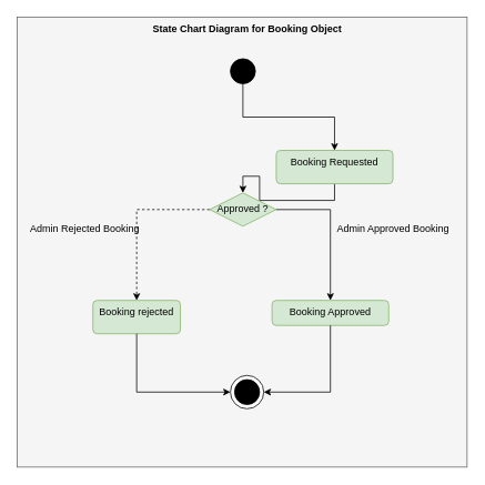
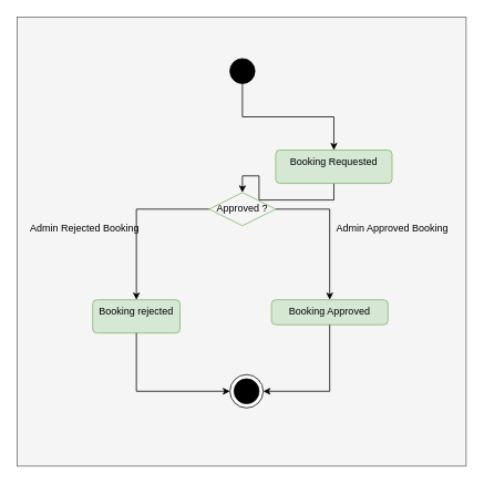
  <mxCell id="0" />
  <mxCell id="1" parent="0" />
  <mxCell id="2" value="" style="whiteSpace=wrap;html=1;aspect=fixed;fillColor=#f5f5f5;strokeColor=#666666;fontColor=#333333;" vertex="1" parent="1"><mxGeometry x="20" y="20" width="540" height="540" as="geometry" /></mxCell>
  <mxCell id="3" style="edgeStyle=orthogonalEdgeStyle;rounded=0;orthogonalLoop=1;jettySize=auto;html=1;entryX=0.5;entryY=0;entryDx=0;entryDy=0;" edge="1" parent="1" source="4" target="9"><mxGeometry relative="1" as="geometry" /></mxCell>
  <mxCell id="4" value="Booking Requested" style="html=1;align=center;verticalAlign=top;rounded=1;absoluteArcSize=1;arcSize=10;dashed=0;whiteSpace=wrap;fillColor=#d5e8d4;strokeColor=#82b366;" vertex="1" parent="1"><mxGeometry x="331" y="180" width="140" height="40" as="geometry" /></mxCell>
  <mxCell id="5" value="Booking Approved" style="html=1;align=center;verticalAlign=top;rounded=1;absoluteArcSize=1;arcSize=10;dashed=0;whiteSpace=wrap;fillColor=#d5e8d4;strokeColor=#82b366;" vertex="1" parent="1"><mxGeometry x="326" y="360" width="140" height="30" as="geometry" /></mxCell>
  <mxCell id="6" value="Booking rejected" style="html=1;align=center;verticalAlign=top;rounded=1;absoluteArcSize=1;arcSize=10;dashed=0;whiteSpace=wrap;fillColor=#d5e8d4;strokeColor=#82b366;" vertex="1" parent="1"><mxGeometry x="111" y="360" width="105" height="40" as="geometry" /></mxCell>
  <mxCell id="7" style="edgeStyle=orthogonalEdgeStyle;rounded=0;orthogonalLoop=1;jettySize=auto;html=1;exitX=1;exitY=0.5;exitDx=0;exitDy=0;entryX=0.5;entryY=0;entryDx=0;entryDy=0;" edge="1" parent="1" source="9" target="5"><mxGeometry relative="1" as="geometry" /></mxCell>
- <mxCell id="8" style="edgeStyle=orthogonalEdgeStyle;rounded=0;orthogonalLoop=1;jettySize=auto;html=1;exitX=0;exitY=0.5;exitDx=0;exitDy=0;entryX=0.5;entryY=0;entryDx=0;entryDy=0;dashed=1;" edge="1" parent="1" source="9" target="6"><mxGeometry relative="1" as="geometry" /></mxCell>
- <mxCell id="9" value="Approved ?" style="rhombus;whiteSpace=wrap;html=1;fillColor=#d5e8d4;strokeColor=#82b366;" vertex="1" parent="1"><mxGeometry x="251" y="231" width="80" height="40" as="geometry" /></mxCell>
+ <mxCell id="8" style="edgeStyle=orthogonalEdgeStyle;rounded=0;orthogonalLoop=1;jettySize=auto;html=1;exitX=0;exitY=0.5;exitDx=0;exitDy=0;entryX=0.5;entryY=0;entryDx=0;entryDy=0;" edge="1" parent="1" source="9" target="6"><mxGeometry relative="1" as="geometry" /></mxCell>
+ <mxCell id="9" value="Approved ?" style="rhombus;whiteSpace=wrap;html=1;fillColor=#f5f5f5;strokeColor=#82b366;" vertex="1" parent="1"><mxGeometry x="251" y="231" width="80" height="40" as="geometry" /></mxCell>
  <mxCell id="10" style="edgeStyle=orthogonalEdgeStyle;rounded=0;orthogonalLoop=1;jettySize=auto;html=1;exitX=0.5;exitY=1;exitDx=0;exitDy=0;entryX=0.5;entryY=0;entryDx=0;entryDy=0;" edge="1" parent="1" source="11" target="4"><mxGeometry relative="1" as="geometry" /></mxCell>
  <mxCell id="11" value="" style="ellipse;fillColor=strokeColor;html=1;" vertex="1" parent="1"><mxGeometry x="276" y="70" width="30" height="30" as="geometry" /></mxCell>
  <mxCell id="12" value="Admin Approved Booking" style="text;html=1;align=center;verticalAlign=middle;resizable=0;points=[];autosize=1;strokeColor=none;fillColor=none;" vertex="1" parent="1"><mxGeometry x="391" y="260" width="160" height="30" as="geometry" /></mxCell>
  <mxCell id="13" value="Admin Rejected Booking" style="text;html=1;align=center;verticalAlign=middle;resizable=0;points=[];autosize=1;strokeColor=none;fillColor=none;" vertex="1" parent="1"><mxGeometry x="26" y="260" width="150" height="30" as="geometry" /></mxCell>
  <mxCell id="14" value="" style="shape=mxgraph.sysml.actFinal;html=1;verticalLabelPosition=bottom;labelBackgroundColor=#ffffff;verticalAlign=top;" vertex="1" parent="1"><mxGeometry x="276" y="450" width="40" height="40" as="geometry" /></mxCell>
  <mxCell id="15" style="edgeStyle=orthogonalEdgeStyle;rounded=0;orthogonalLoop=1;jettySize=auto;html=1;exitX=0.5;exitY=1;exitDx=0;exitDy=0;entryX=1;entryY=0.5;entryDx=0;entryDy=0;entryPerimeter=0;" edge="1" parent="1" source="5" target="14"><mxGeometry relative="1" as="geometry" /></mxCell>
  <mxCell id="16" style="edgeStyle=orthogonalEdgeStyle;rounded=0;orthogonalLoop=1;jettySize=auto;html=1;exitX=0.5;exitY=1;exitDx=0;exitDy=0;entryX=0;entryY=0.5;entryDx=0;entryDy=0;entryPerimeter=0;" edge="1" parent="1" source="6" target="14"><mxGeometry relative="1" as="geometry" /></mxCell>
- <mxCell id="17" value="&lt;b&gt;State Chart Diagram for Booking Object&lt;/b&gt;" style="text;html=1;align=center;verticalAlign=middle;resizable=0;points=[];autosize=1;strokeColor=none;fillColor=none;" vertex="1" parent="1"><mxGeometry x="171" y="20" width="250" height="30" as="geometry" /></mxCell>
